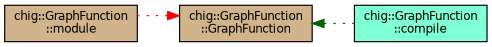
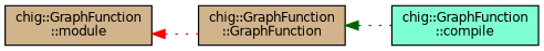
  digraph {
    rankdir=LR
    node [color=black fillcolor=tan fontname=Helvetica fontsize=10 shape=record style=filled]
    edge [dir=back fontname=Helvetica fontsize=10 labelfontname=Helvetica labelfontsize=10 style=dotted]
    n1 [fontcolor=black height=0.2 label="chig::GraphFunction\l::module" width=0.4]
    n2 [height=0.2 label="chig::GraphFunction\l::GraphFunction" width=0.4]
    n3 [fillcolor=aquamarine height=0.2 label="chig::GraphFunction\l::compile" width=0.4]
-   n2 -> n1 [color=red]
+   n1 -> n2 [color=red]
    n2 -> n3 [color=darkgreen]
  }
